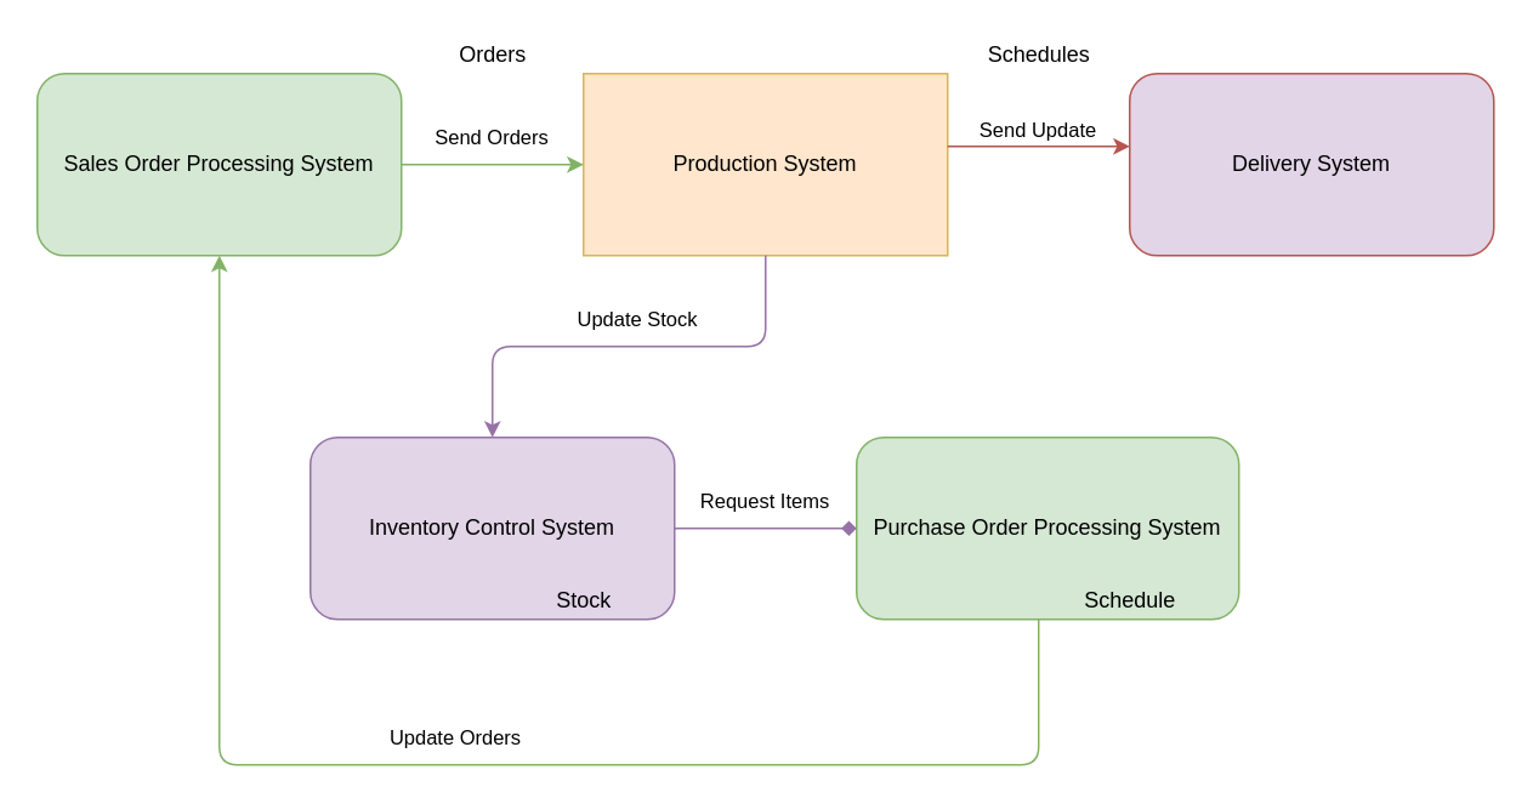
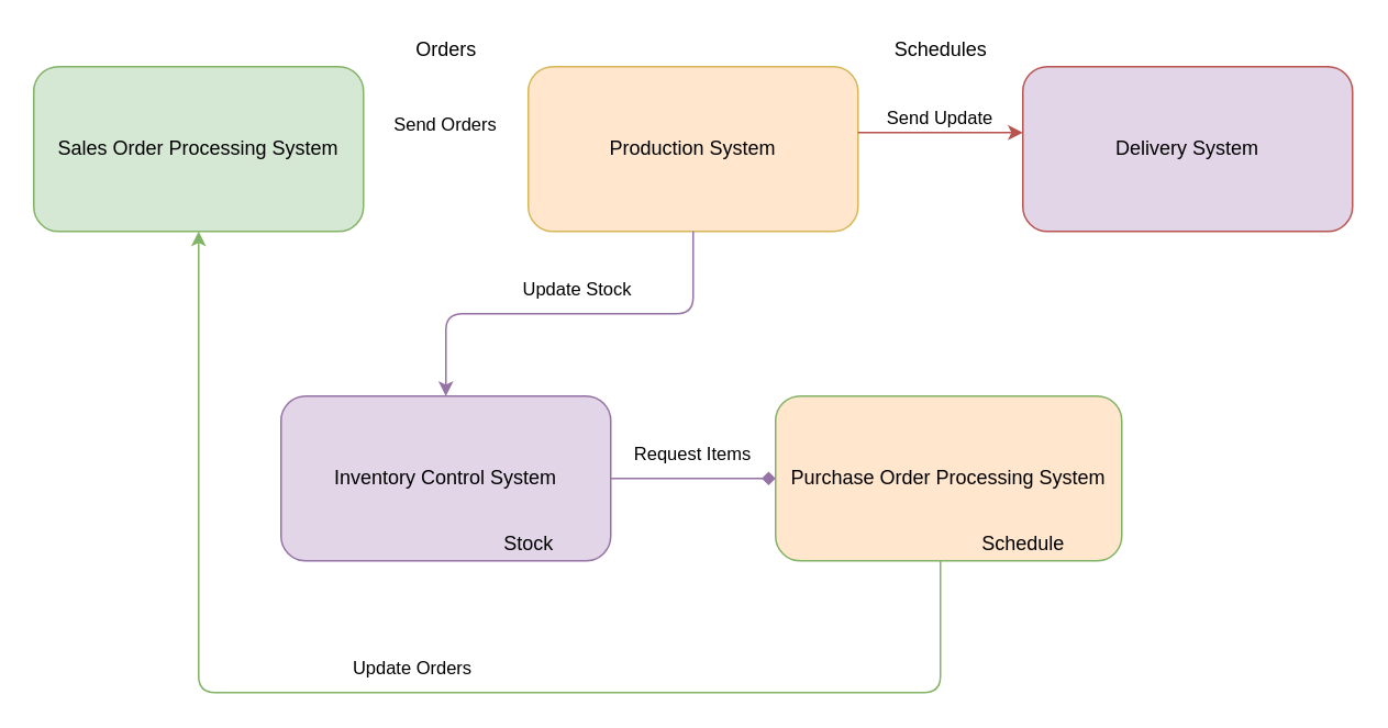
  <mxCell id="0" />
  <mxCell id="1" parent="0" />
  <mxCell id="2" value="Sales Order Processing System" style="rounded=1;whiteSpace=wrap;html=1;fillColor=#d5e8d4;strokeColor=#82b366;" vertex="1" parent="1"><mxGeometry x="20" y="40" width="200" height="100" as="geometry" /></mxCell>
- <mxCell id="3" value="Production System" style="whiteSpace=wrap;html=1;fillColor=#ffe6cc;strokeColor=#d6b656;rounded=0;" vertex="1" parent="1"><mxGeometry x="320" y="40" width="200" height="100" as="geometry" /></mxCell>
+ <mxCell id="3" value="Production System" style="rounded=1;whiteSpace=wrap;html=1;fillColor=#ffe6cc;strokeColor=#d6b656;" vertex="1" parent="1"><mxGeometry x="320" y="40" width="200" height="100" as="geometry" /></mxCell>
  <mxCell id="4" value="Delivery System" style="rounded=1;whiteSpace=wrap;html=1;fillColor=#e1d5e7;strokeColor=#b85450;" vertex="1" parent="1"><mxGeometry x="620" y="40" width="200" height="100" as="geometry" /></mxCell>
  <mxCell id="5" value="Inventory Control System" style="rounded=1;whiteSpace=wrap;html=1;fillColor=#e1d5e7;strokeColor=#9673a6;" vertex="1" parent="1"><mxGeometry x="170" y="240" width="200" height="100" as="geometry" /></mxCell>
- <mxCell id="6" value="Purchase Order Processing System" style="rounded=1;whiteSpace=wrap;html=1;fillColor=#d5e8d4;strokeColor=#82b366;" vertex="1" parent="1"><mxGeometry x="470" y="240" width="210" height="100" as="geometry" /></mxCell>
- <mxCell id="7" value="" style="edgeStyle=orthogonalEdgeStyle;rounded=1;strokeColor=#82b366;" edge="1" parent="1" source="2" target="3"><mxGeometry y="20" relative="1" as="geometry"><mxPoint as="offset" /></mxGeometry></mxCell>
+ <mxCell id="6" value="Purchase Order Processing System" style="rounded=1;whiteSpace=wrap;html=1;fillColor=#ffe6cc;strokeColor=#82b366;" vertex="1" parent="1"><mxGeometry x="470" y="240" width="210" height="100" as="geometry" /></mxCell>
  <mxCell id="8" value="" style="edgeStyle=orthogonalEdgeStyle;rounded=1;strokeColor=#b85450;" edge="1" parent="1" source="3" target="4"><mxGeometry y="-30" relative="1" as="geometry"><Array as="points"><mxPoint x="560" y="80" /><mxPoint x="560" y="80" /></Array><mxPoint as="offset" /></mxGeometry></mxCell>
  <mxCell id="9" value="" style="edgeStyle=orthogonalEdgeStyle;rounded=1;strokeColor=#9673a6;" edge="1" parent="1" source="3" target="5"><mxGeometry x="0.36" y="-40" relative="1" as="geometry"><mxPoint as="offset" /></mxGeometry></mxCell>
  <mxCell id="10" value="" style="edgeStyle=orthogonalEdgeStyle;rounded=1;strokeColor=#9673a6;endArrow=diamond;" edge="1" parent="1" source="5" target="6"><mxGeometry y="-40" relative="1" as="geometry"><mxPoint as="offset" /></mxGeometry></mxCell>
  <mxCell id="11" value="" style="edgeStyle=orthogonalEdgeStyle;rounded=1;strokeColor=#82b366;" edge="1" parent="1" source="6" target="2"><mxGeometry x="-0.185" y="60" relative="1" as="geometry"><Array as="points"><mxPoint x="570" y="420" /><mxPoint x="120" y="420" /></Array><mxPoint as="offset" /></mxGeometry></mxCell>
  <mxCell id="12" value="Orders" style="text;html=1;align=center;verticalAlign=middle;strokeColor=none;fillColor=none;" vertex="1" parent="1"><mxGeometry x="220" y="20" width="100" height="20" as="geometry" /></mxCell>
  <mxCell id="13" value="Schedules" style="text;html=1;align=center;verticalAlign=middle;strokeColor=none;fillColor=none;" vertex="1" parent="1"><mxGeometry x="520" y="20" width="100" height="20" as="geometry" /></mxCell>
  <mxCell id="14" value="Stock" style="text;html=1;align=center;verticalAlign=middle;strokeColor=none;fillColor=none;" vertex="1" parent="1"><mxGeometry x="270" y="320" width="100" height="20" as="geometry" /></mxCell>
  <mxCell id="15" value="Schedule" style="text;html=1;align=center;verticalAlign=middle;strokeColor=none;fillColor=none;" vertex="1" parent="1"><mxGeometry x="570" y="320" width="100" height="20" as="geometry" /></mxCell>
  <mxCell id="16" value="&lt;span style=&quot;font-size: 11px; text-wrap-mode: nowrap; background-color: rgb(255, 255, 255);&quot;&gt;Send Orders&lt;/span&gt;" style="text;html=1;align=center;verticalAlign=middle;whiteSpace=wrap;rounded=0;" vertex="1" parent="1"><mxGeometry x="240" y="60" width="60" height="30" as="geometry" /></mxCell>
  <mxCell id="17" value="&lt;span style=&quot;font-size: 11px; text-wrap-mode: nowrap; background-color: rgb(255, 255, 255);&quot;&gt;Send Update&lt;/span&gt;" style="text;html=1;align=center;verticalAlign=middle;whiteSpace=wrap;rounded=0;" vertex="1" parent="1"><mxGeometry x="540" y="56" width="60" height="30" as="geometry" /></mxCell>
  <mxCell id="18" value="&lt;span style=&quot;font-size: 11px; text-wrap-mode: nowrap; background-color: rgb(255, 255, 255);&quot;&gt;Update Stock&lt;/span&gt;" style="text;html=1;align=center;verticalAlign=middle;whiteSpace=wrap;rounded=0;" vertex="1" parent="1"><mxGeometry x="320" y="160" width="60" height="30" as="geometry" /></mxCell>
  <mxCell id="19" value="&lt;span style=&quot;font-size: 11px; text-wrap-mode: nowrap; background-color: rgb(255, 255, 255);&quot;&gt;Request Items&lt;/span&gt;" style="text;html=1;align=center;verticalAlign=middle;whiteSpace=wrap;rounded=0;" vertex="1" parent="1"><mxGeometry x="390" y="260" width="60" height="30" as="geometry" /></mxCell>
  <mxCell id="20" value="&lt;span style=&quot;font-size: 11px; text-wrap-mode: nowrap; background-color: rgb(255, 255, 255);&quot;&gt;Update Orders&lt;/span&gt;" style="text;html=1;align=center;verticalAlign=middle;whiteSpace=wrap;rounded=0;" vertex="1" parent="1"><mxGeometry x="220" y="390" width="60" height="30" as="geometry" /></mxCell>
